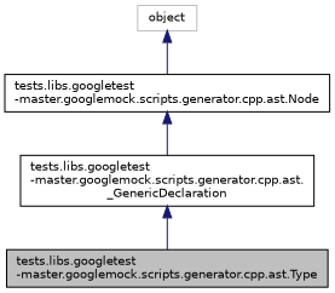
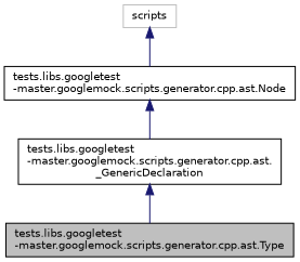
  digraph {
    rankdir=TB
    node [color=black fillcolor=white fontname=Helvetica fontsize=10 shape=record style=filled]
    edge [color=midnightblue dir=back fontname=Helvetica fontsize=10 labelfontname=Helvetica labelfontsize=10 style=solid]
    n1 [fillcolor=grey75 fontcolor=black height=0.2 label="tests.libs.googletest\l-master.googlemock.scripts.generator.cpp.ast.Type" width=0.4]
    n2 [height=0.2 label="tests.libs.googletest\l-master.googlemock.scripts.generator.cpp.ast.\l_GenericDeclaration" width=0.4]
    n3 [height=0.2 label="tests.libs.googletest\l-master.googlemock.scripts.generator.cpp.ast.Node" width=0.4]
-   n4 [color=grey75 height=0.2 label=object width=0.4]
+   n4 [color=grey75 height=0.2 label=scripts width=0.4]
    n2 -> n1
    n3 -> n2
    n4 -> n3
  }
